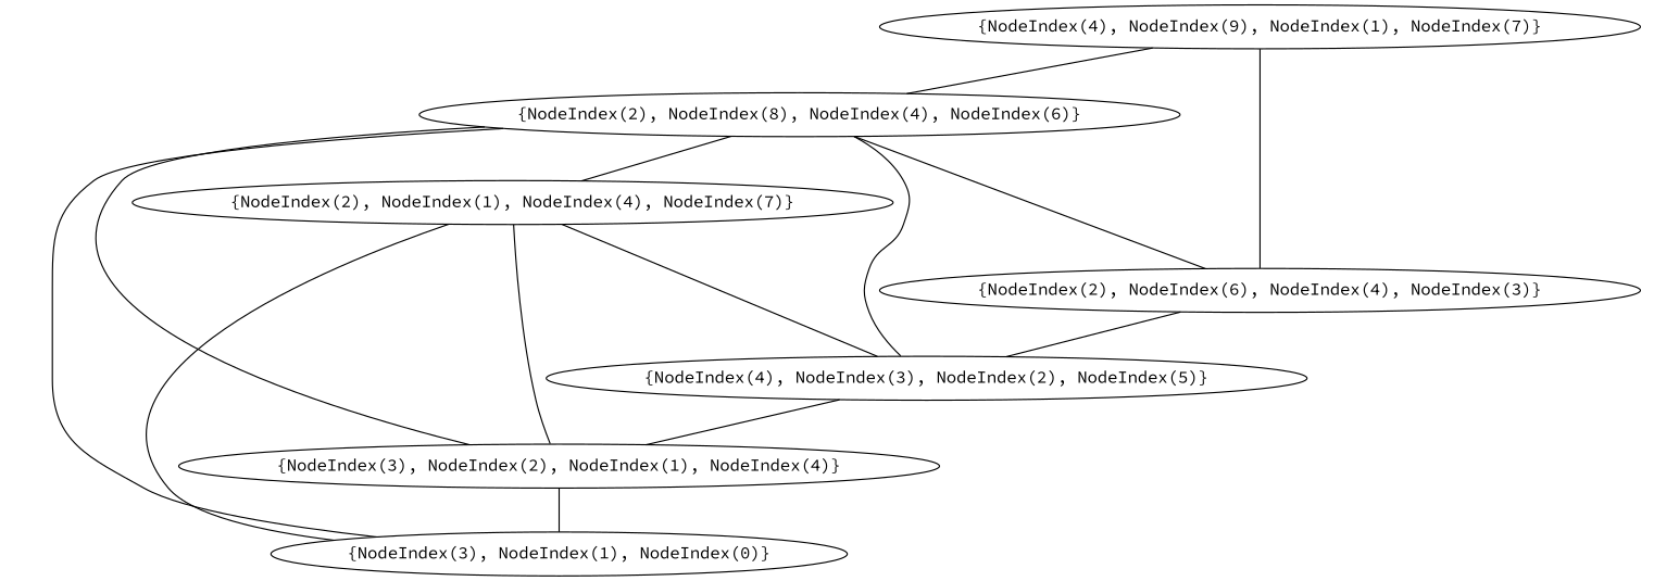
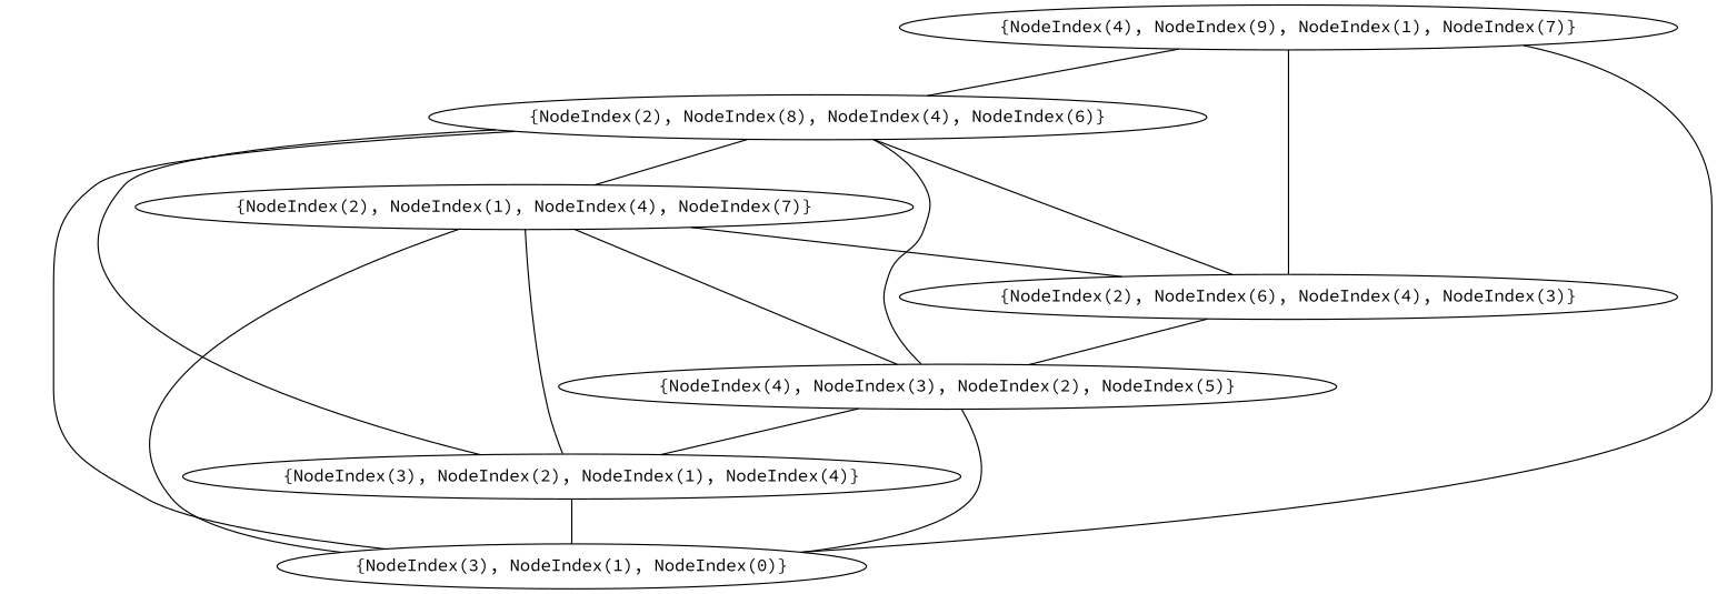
  graph {
    fontname="Source Code Pro"
    node [fontname="Source Code Pro"]
    edge [fontname="Source Code Pro"]
    n1 [label="{NodeIndex(3), NodeIndex(1), NodeIndex(0)}"]
    n2 [label="{NodeIndex(3), NodeIndex(2), NodeIndex(1), NodeIndex(4)}"]
    n3 [label="{NodeIndex(4), NodeIndex(3), NodeIndex(2), NodeIndex(5)}"]
    n4 [label="{NodeIndex(2), NodeIndex(6), NodeIndex(4), NodeIndex(3)}"]
    n5 [label="{NodeIndex(2), NodeIndex(1), NodeIndex(4), NodeIndex(7)}"]
    n6 [label="{NodeIndex(2), NodeIndex(8), NodeIndex(4), NodeIndex(6)}"]
    n7 [label="{NodeIndex(4), NodeIndex(9), NodeIndex(1), NodeIndex(7)}"]
    n2 -- n1
+   n3 -- n1
    n3 -- n2
    n4 -- n3
    n5 -- n1
    n5 -- n2
    n5 -- n3
+   n5 -- n4
    n6 -- n1
    n6 -- n2
    n6 -- n3
    n6 -- n4
    n6 -- n5
+   n7 -- n1
    n7 -- n4
    n7 -- n6
  }
